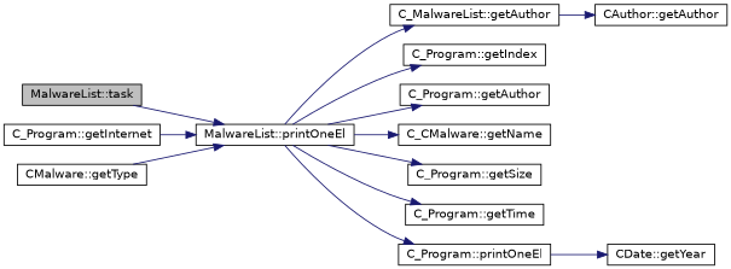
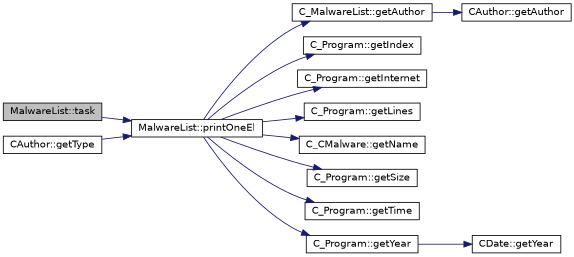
  digraph {
    rankdir=LR
    node [color=black fillcolor=white fontname=Helvetica fontsize=12 shape=record style=filled]
    edge [color=midnightblue fontname=Helvetica fontsize=12 labelfontname=Helvetica labelfontsize=12 style=solid]
    n1 [fillcolor=grey75 fontcolor=black height=0.2 label="MalwareList::task" width=0.4]
    n2 [height=0.2 label="MalwareList::printOneEl" width=0.4]
    n3 [height=0.2 label="C_MalwareList::getAuthor" width=0.4]
    n4 [height=0.2 label="C_Program::getIndex" width=0.4]
    n5 [height=0.2 label="C_Program::getInternet" width=0.4]
-   n6 [height=0.2 label="C_Program::getAuthor" width=0.4]
+   n6 [height=0.2 label="C_Program::getLines" width=0.4]
    n7 [height=0.2 label="C_CMalware::getName" width=0.4]
    n8 [height=0.2 label="C_Program::getSize" width=0.4]
    n9 [height=0.2 label="C_Program::getTime" width=0.4]
-   n10 [height=0.2 label="C_Program::printOneEl" width=0.4]
+   n10 [height=0.2 label="C_Program::getYear" width=0.4]
    n11 [height=0.2 label="CAuthor::getAuthor" width=0.4]
-   n12 [height=0.2 label="CMalware::getType" width=0.4]
+   n12 [height=0.2 label="CAuthor::getType" width=0.4]
    n13 [height=0.2 label="CDate::getYear" width=0.4]
    n1 -> n2
    n2 -> n3
    n2 -> n4
-   n5 -> n2
+   n2 -> n5
    n2 -> n6
    n2 -> n7
    n2 -> n8
    n2 -> n9
    n2 -> n10
    n3 -> n11
    n10 -> n13
    n12 -> n2
  }
